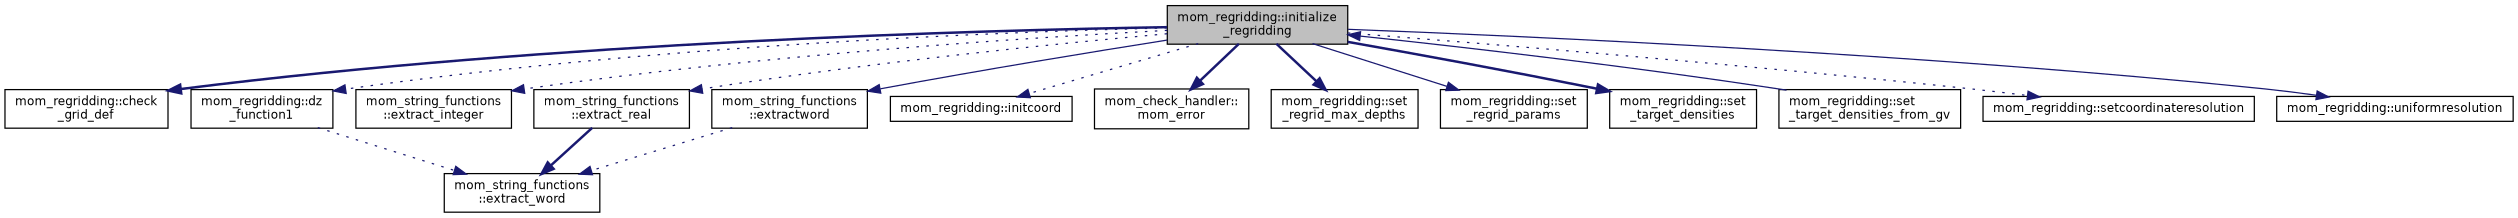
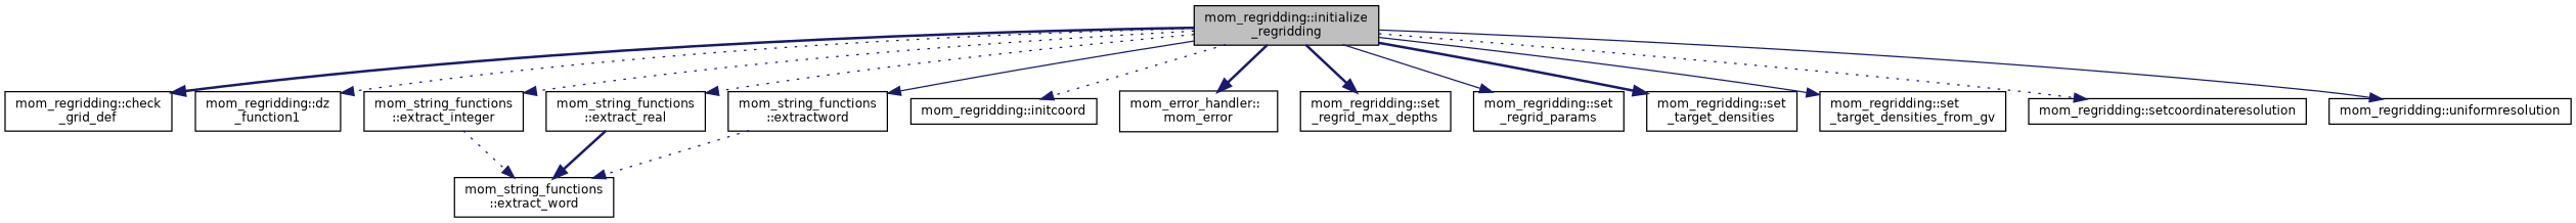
  digraph {
    rankdir=TB
    node [color=black fillcolor=white fontname=Helvetica fontsize=10 shape=record style=filled]
    edge [color=midnightblue fontname=Helvetica fontsize=10 labelfontname=Helvetica labelfontsize=10 style=dotted]
    n1 [fillcolor=grey75 fontcolor=black height=0.2 label="mom_regridding::initialize\l_regridding" width=0.4]
    n2 [height=0.2 label="mom_regridding::check\l_grid_def" width=0.4]
    n3 [height=0.2 label="mom_regridding::dz\l_function1" width=0.4]
    n4 [height=0.2 label="mom_string_functions\l::extract_integer" width=0.4]
    n5 [height=0.2 label="mom_string_functions\l::extract_real" width=0.4]
    n6 [height=0.2 label="mom_string_functions\l::extractword" width=0.4]
    n7 [height=0.2 label="mom_regridding::initcoord" width=0.4]
-   n8 [height=0.2 label="mom_check_handler::\lmom_error" width=0.4]
+   n8 [height=0.2 label="mom_error_handler::\lmom_error" width=0.4]
    n9 [height=0.2 label="mom_regridding::set\l_regrid_max_depths" width=0.4]
    n10 [height=0.2 label="mom_regridding::set\l_regrid_params" width=0.4]
    n11 [height=0.2 label="mom_regridding::set\l_target_densities" width=0.4]
    n12 [height=0.2 label="mom_regridding::set\l_target_densities_from_gv" width=0.4]
    n13 [height=0.2 label="mom_regridding::setcoordinateresolution" width=0.4]
    n14 [height=0.2 label="mom_regridding::uniformresolution" width=0.4]
    n15 [height=0.2 label="mom_string_functions\l::extract_word" width=0.4]
    n1 -> n2 [style=bold]
    n1 -> n3
    n1 -> n4
    n1 -> n5
    n1 -> n6 [style=solid]
    n1 -> n7
    n1 -> n8 [style=bold]
    n1 -> n9 [style=bold]
    n1 -> n10 [style=solid]
    n1 -> n11 [style=bold]
-   n12 -> n1 [style=solid]
+   n1 -> n12 [style=solid]
    n1 -> n13
    n1 -> n14 [style=solid]
-   n3 -> n15
+   n4 -> n15
    n5 -> n15 [style=bold]
    n6 -> n15
  }
